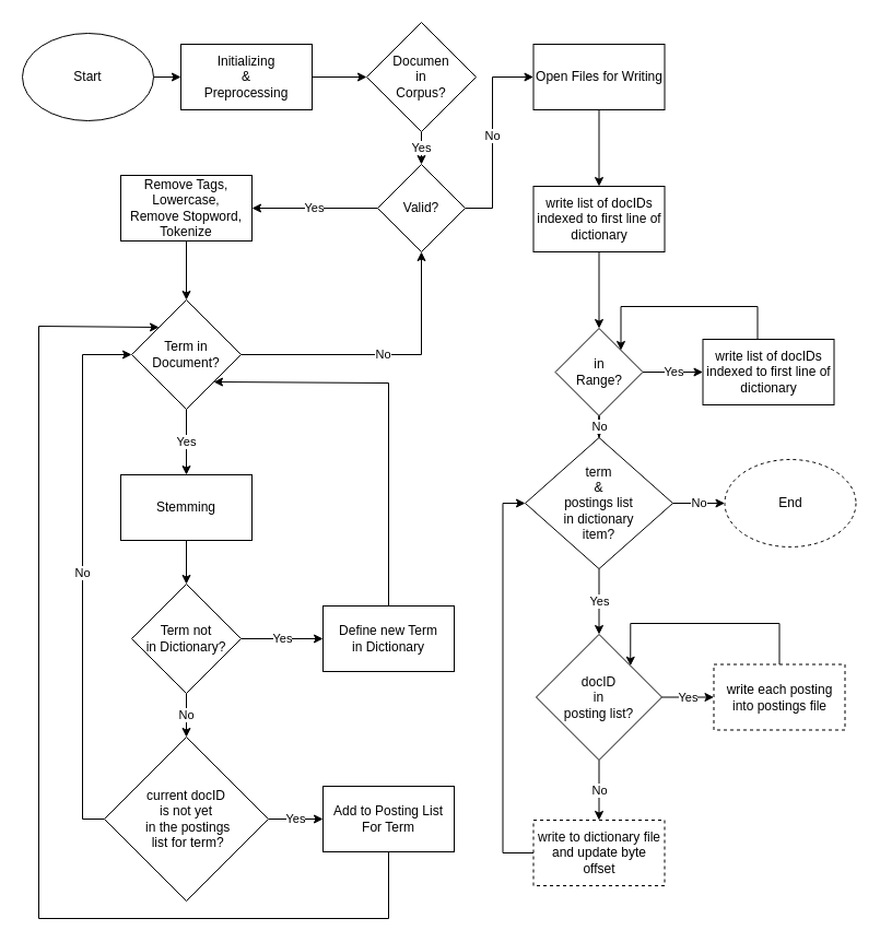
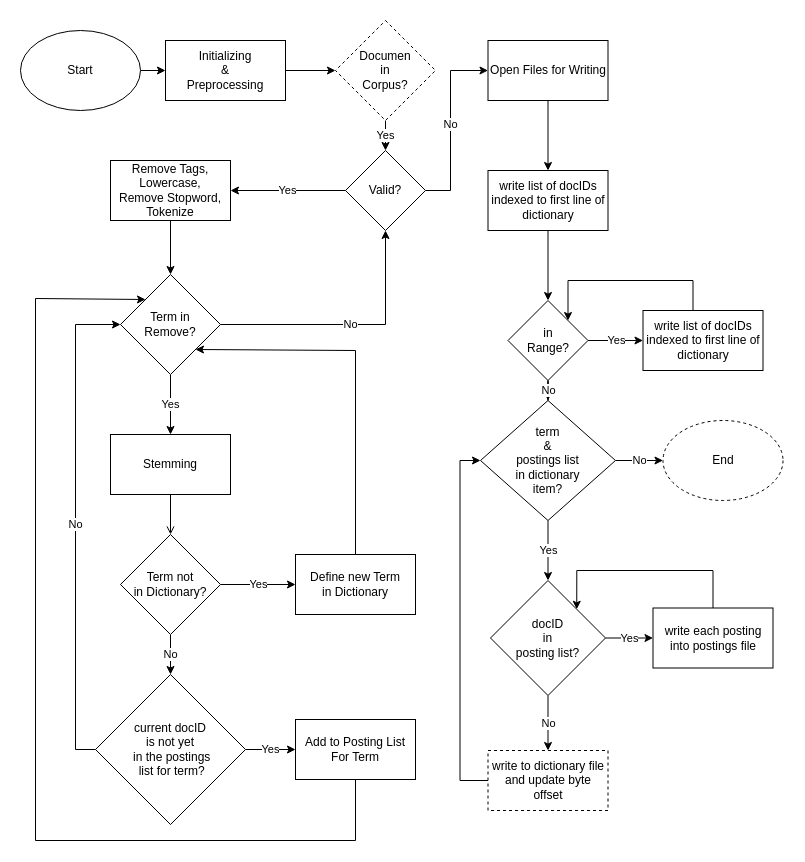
  <mxCell id="0" />
  <mxCell id="1" parent="0" />
  <mxCell id="2" value="" parent="1" target="5" source="3" edge="1" style="edgeStyle=orthogonalEdgeStyle;rounded=0;orthogonalLoop=1;jettySize=auto;html=1;"><mxGeometry as="geometry" relative="1" /></mxCell>
  <mxCell id="3" value="Start" parent="1" style="ellipse;whiteSpace=wrap;html=1;" vertex="1"><mxGeometry as="geometry" height="80" width="120" x="20" y="30" /></mxCell>
  <mxCell id="4" value="" parent="1" target="7" source="5" edge="1" style="edgeStyle=orthogonalEdgeStyle;rounded=0;orthogonalLoop=1;jettySize=auto;html=1;"><mxGeometry as="geometry" relative="1" /></mxCell>
  <mxCell id="5" value="Initializing&lt;br&gt;&amp;amp;&lt;br&gt;Preprocessing" parent="1" style="rounded=0;whiteSpace=wrap;html=1;" vertex="1"><mxGeometry as="geometry" height="60" width="120" x="165" y="40" /></mxCell>
  <mxCell id="6" value="Yes" parent="1" target="10" source="7" edge="1" style="edgeStyle=orthogonalEdgeStyle;rounded=0;orthogonalLoop=1;jettySize=auto;html=1;"><mxGeometry as="geometry" relative="1" /></mxCell>
- <mxCell id="7" value="Documen&lt;br&gt;in&lt;br&gt;Corpus?" parent="1" style="rhombus;whiteSpace=wrap;html=1;" vertex="1"><mxGeometry as="geometry" height="100" width="100" x="335" y="20" /></mxCell>
+ <mxCell id="7" value="Documen&lt;br&gt;in&lt;br&gt;Corpus?" parent="1" style="rhombus;whiteSpace=wrap;html=1;dashed=1;" vertex="1"><mxGeometry as="geometry" height="100" width="100" x="335" y="20" /></mxCell>
  <mxCell id="8" value="Yes" parent="1" target="27" source="10" edge="1" style="edgeStyle=orthogonalEdgeStyle;rounded=0;orthogonalLoop=1;jettySize=auto;html=1;"><mxGeometry as="geometry" relative="1" /></mxCell>
  <mxCell id="9" value="No" parent="1" target="29" source="10" edge="1" style="edgeStyle=orthogonalEdgeStyle;rounded=0;orthogonalLoop=1;jettySize=auto;html=1;"><mxGeometry as="geometry" relative="1"><Array as="points"><mxPoint x="450" y="190" /><mxPoint x="450" y="70" /></Array></mxGeometry></mxCell>
  <mxCell id="10" value="Valid?" parent="1" style="rhombus;whiteSpace=wrap;html=1;" vertex="1"><mxGeometry as="geometry" height="80" width="80" x="345" y="150" /></mxCell>
  <mxCell id="11" value="Yes" parent="1" target="25" source="13" edge="1" style="edgeStyle=orthogonalEdgeStyle;rounded=0;orthogonalLoop=1;jettySize=auto;html=1;"><mxGeometry as="geometry" relative="1" /></mxCell>
  <mxCell id="12" value="No" parent="1" target="10" source="13" edge="1" style="edgeStyle=orthogonalEdgeStyle;rounded=0;orthogonalLoop=1;jettySize=auto;html=1;entryX=0.5;entryY=1;entryDx=0;entryDy=0;"><mxGeometry as="geometry" relative="1" /></mxCell>
- <mxCell id="13" value="Term in&lt;br&gt;Document?" parent="1" style="rhombus;whiteSpace=wrap;html=1;" vertex="1"><mxGeometry as="geometry" height="100" width="100" x="120" y="274" /></mxCell>
+ <mxCell id="13" value="Term in&lt;br&gt;Remove?" parent="1" style="rhombus;whiteSpace=wrap;html=1;" vertex="1"><mxGeometry as="geometry" height="100" width="100" x="120" y="274" /></mxCell>
  <mxCell id="14" value="Yes" parent="1" target="18" source="16" edge="1" style="edgeStyle=orthogonalEdgeStyle;rounded=0;orthogonalLoop=1;jettySize=auto;html=1;"><mxGeometry as="geometry" relative="1" /></mxCell>
  <mxCell id="15" value="No" parent="1" target="21" source="16" edge="1" style="edgeStyle=orthogonalEdgeStyle;rounded=0;orthogonalLoop=1;jettySize=auto;html=1;"><mxGeometry as="geometry" relative="1" /></mxCell>
  <mxCell id="16" value="Term not&lt;br&gt;in Dictionary?" parent="1" style="rhombus;whiteSpace=wrap;html=1;" vertex="1"><mxGeometry as="geometry" height="100" width="100" x="120" y="534" /></mxCell>
  <mxCell id="17" parent="1" target="13" source="18" edge="1" style="edgeStyle=orthogonalEdgeStyle;rounded=0;orthogonalLoop=1;jettySize=auto;html=1;entryX=1;entryY=1;entryDx=0;entryDy=0;"><mxGeometry as="geometry" relative="1"><Array as="points"><mxPoint x="355" y="350" /></Array></mxGeometry></mxCell>
  <mxCell id="18" value="Define new Term&lt;br&gt;in Dictionary" parent="1" style="rounded=0;whiteSpace=wrap;html=1;" vertex="1"><mxGeometry as="geometry" height="60" width="120" x="295" y="554" /></mxCell>
  <mxCell id="19" value="Yes" parent="1" target="23" source="21" edge="1" style="edgeStyle=orthogonalEdgeStyle;rounded=0;orthogonalLoop=1;jettySize=auto;html=1;"><mxGeometry as="geometry" relative="1" /></mxCell>
  <mxCell id="20" value="No" parent="1" target="13" source="21" edge="1" style="edgeStyle=orthogonalEdgeStyle;rounded=0;orthogonalLoop=1;jettySize=auto;html=1;entryX=0;entryY=0.5;entryDx=0;entryDy=0;"><mxGeometry as="geometry" relative="1"><mxPoint as="targetPoint" x="70" y="504" /><Array as="points"><mxPoint x="75" y="749" /><mxPoint x="75" y="324" /></Array></mxGeometry></mxCell>
  <mxCell id="21" value="current docID&lt;br&gt;is not yet&lt;br&gt;&amp;nbsp;in the postings&lt;br&gt;&amp;nbsp;list for term?" parent="1" style="rhombus;whiteSpace=wrap;html=1;" vertex="1"><mxGeometry as="geometry" height="150" width="150" x="95" y="674" /></mxCell>
  <mxCell id="22" parent="1" target="13" source="23" edge="1" style="edgeStyle=orthogonalEdgeStyle;rounded=0;orthogonalLoop=1;jettySize=auto;html=1;entryX=0;entryY=0;entryDx=0;entryDy=0;"><mxGeometry as="geometry" relative="1"><Array as="points"><mxPoint x="355" y="840" /><mxPoint x="35" y="840" /><mxPoint x="35" y="298" /></Array></mxGeometry></mxCell>
  <mxCell id="23" value="Add to Posting List For Term" parent="1" style="rounded=0;whiteSpace=wrap;html=1;" vertex="1"><mxGeometry as="geometry" height="60" width="120" x="295" y="719" /></mxCell>
- <mxCell id="24" value="" parent="1" target="16" source="25" edge="1" style="edgeStyle=orthogonalEdgeStyle;rounded=0;orthogonalLoop=1;jettySize=auto;html=1;"><mxGeometry as="geometry" relative="1" /></mxCell>
+ <mxCell id="24" value="" parent="1" target="16" source="25" edge="1" style="edgeStyle=orthogonalEdgeStyle;rounded=0;orthogonalLoop=1;jettySize=auto;html=1;endArrow=open;"><mxGeometry as="geometry" relative="1" /></mxCell>
  <mxCell id="25" value="Stemming" parent="1" style="rounded=0;whiteSpace=wrap;html=1;" vertex="1"><mxGeometry as="geometry" height="60" width="120" x="110" y="434" /></mxCell>
  <mxCell id="26" value="" parent="1" target="13" source="27" edge="1" style="edgeStyle=orthogonalEdgeStyle;rounded=0;orthogonalLoop=1;jettySize=auto;html=1;"><mxGeometry as="geometry" relative="1" /></mxCell>
  <mxCell id="27" value="Remove Tags,&lt;br&gt;Lowercase,&lt;br&gt;Remove Stopword,&lt;br&gt;Tokenize" parent="1" style="rounded=0;whiteSpace=wrap;html=1;" vertex="1"><mxGeometry as="geometry" height="60" width="120" x="110" y="160" /></mxCell>
  <mxCell id="28" value="" parent="1" target="31" source="29" edge="1" style="edgeStyle=orthogonalEdgeStyle;rounded=0;orthogonalLoop=1;jettySize=auto;html=1;"><mxGeometry as="geometry" relative="1" /></mxCell>
  <mxCell id="29" value="Open Files for Writing" parent="1" style="rounded=0;whiteSpace=wrap;html=1;" vertex="1"><mxGeometry as="geometry" height="60" width="120" x="487.5" y="40" /></mxCell>
  <mxCell id="30" value="" parent="1" target="34" source="31" edge="1" style="edgeStyle=orthogonalEdgeStyle;rounded=0;orthogonalLoop=1;jettySize=auto;html=1;"><mxGeometry as="geometry" relative="1" /></mxCell>
  <mxCell id="31" value="write list of docIDs indexed to first line of dictionary&lt;br&gt;" parent="1" style="rounded=0;whiteSpace=wrap;html=1;" vertex="1"><mxGeometry as="geometry" height="60" width="120" x="487.5" y="170" /></mxCell>
  <mxCell id="32" value="Yes" parent="1" target="36" source="34" edge="1" style="edgeStyle=orthogonalEdgeStyle;rounded=0;orthogonalLoop=1;jettySize=auto;html=1;"><mxGeometry as="geometry" relative="1" /></mxCell>
  <mxCell id="33" value="No" parent="1" target="39" source="34" edge="1" style="edgeStyle=orthogonalEdgeStyle;rounded=0;orthogonalLoop=1;jettySize=auto;html=1;entryX=0.5;entryY=0;entryDx=0;entryDy=0;"><mxGeometry as="geometry" relative="1" /></mxCell>
  <mxCell id="34" value="in&lt;br&gt;Range?" parent="1" style="rhombus;whiteSpace=wrap;html=1;" vertex="1"><mxGeometry as="geometry" height="80" width="80" x="507.5" y="300" /></mxCell>
  <mxCell id="35" parent="1" target="34" source="36" edge="1" style="edgeStyle=orthogonalEdgeStyle;rounded=0;orthogonalLoop=1;jettySize=auto;html=1;entryX=1;entryY=0;entryDx=0;entryDy=0;"><mxGeometry as="geometry" relative="1"><Array as="points"><mxPoint x="692.5" y="280" /><mxPoint x="567.5" y="280" /></Array></mxGeometry></mxCell>
  <mxCell id="36" value="write list of docIDs indexed to first line of dictionary&lt;br&gt;" parent="1" style="rounded=0;whiteSpace=wrap;html=1;" vertex="1"><mxGeometry as="geometry" height="60" width="120" x="642.5" y="310" /></mxCell>
  <mxCell id="37" value="Yes" parent="1" target="42" source="39" edge="1" style="edgeStyle=orthogonalEdgeStyle;rounded=0;orthogonalLoop=1;jettySize=auto;html=1;"><mxGeometry as="geometry" relative="1" /></mxCell>
  <mxCell id="38" value="No" parent="1" target="45" source="39" edge="1" style="edgeStyle=orthogonalEdgeStyle;rounded=0;orthogonalLoop=1;jettySize=auto;html=1;"><mxGeometry as="geometry" relative="1" /></mxCell>
  <mxCell id="39" value="term&lt;br&gt;&amp;amp;&lt;br&gt;postings list&lt;br&gt;in dictionary&lt;br&gt;item?" parent="1" style="rhombus;whiteSpace=wrap;html=1;" vertex="1"><mxGeometry as="geometry" height="120" width="135" x="480" y="400" /></mxCell>
  <mxCell id="40" value="Yes" parent="1" target="44" source="42" edge="1" style="edgeStyle=orthogonalEdgeStyle;rounded=0;orthogonalLoop=1;jettySize=auto;html=1;"><mxGeometry as="geometry" relative="1"><Array as="points"><mxPoint x="702.5" y="625" /></Array></mxGeometry></mxCell>
  <mxCell id="41" value="No" parent="1" target="47" source="42" edge="1" style="edgeStyle=orthogonalEdgeStyle;rounded=0;orthogonalLoop=1;jettySize=auto;html=1;"><mxGeometry as="geometry" relative="1" /></mxCell>
  <mxCell id="42" value="docID&lt;br&gt;in&lt;br&gt;posting list?" parent="1" style="rhombus;whiteSpace=wrap;html=1;" vertex="1"><mxGeometry as="geometry" height="115" width="115" x="490" y="580" /></mxCell>
  <mxCell id="43" parent="1" target="42" source="44" edge="1" style="edgeStyle=orthogonalEdgeStyle;rounded=0;orthogonalLoop=1;jettySize=auto;html=1;entryX=1;entryY=0;entryDx=0;entryDy=0;"><mxGeometry as="geometry" relative="1"><Array as="points"><mxPoint x="712.5" y="570" /><mxPoint x="576.5" y="570" /></Array></mxGeometry></mxCell>
- <mxCell id="44" value="write each posting into postings file&lt;br&gt;" parent="1" style="rounded=0;whiteSpace=wrap;html=1;dashed=1;" vertex="1"><mxGeometry as="geometry" height="60" width="120" x="652.5" y="607.5" /></mxCell>
+ <mxCell id="44" value="write each posting into postings file&lt;br&gt;" parent="1" style="rounded=0;whiteSpace=wrap;html=1;" vertex="1"><mxGeometry as="geometry" height="60" width="120" x="652.5" y="607.5" /></mxCell>
  <mxCell id="45" value="End" parent="1" style="ellipse;whiteSpace=wrap;html=1;dashed=1;" vertex="1"><mxGeometry as="geometry" height="80" width="120" x="662.5" y="420" /></mxCell>
  <mxCell id="46" parent="1" target="39" source="47" edge="1" style="edgeStyle=orthogonalEdgeStyle;rounded=0;orthogonalLoop=1;jettySize=auto;html=1;entryX=0;entryY=0.5;entryDx=0;entryDy=0;"><mxGeometry as="geometry" relative="1"><Array as="points"><mxPoint x="459.5" y="780" /><mxPoint x="459.5" y="460" /></Array></mxGeometry></mxCell>
  <mxCell id="47" value="write to dictionary file and update byte offset&lt;br&gt;" parent="1" style="rounded=0;whiteSpace=wrap;html=1;dashed=1;" vertex="1"><mxGeometry as="geometry" height="60" width="120" x="487.5" y="750" /></mxCell>
